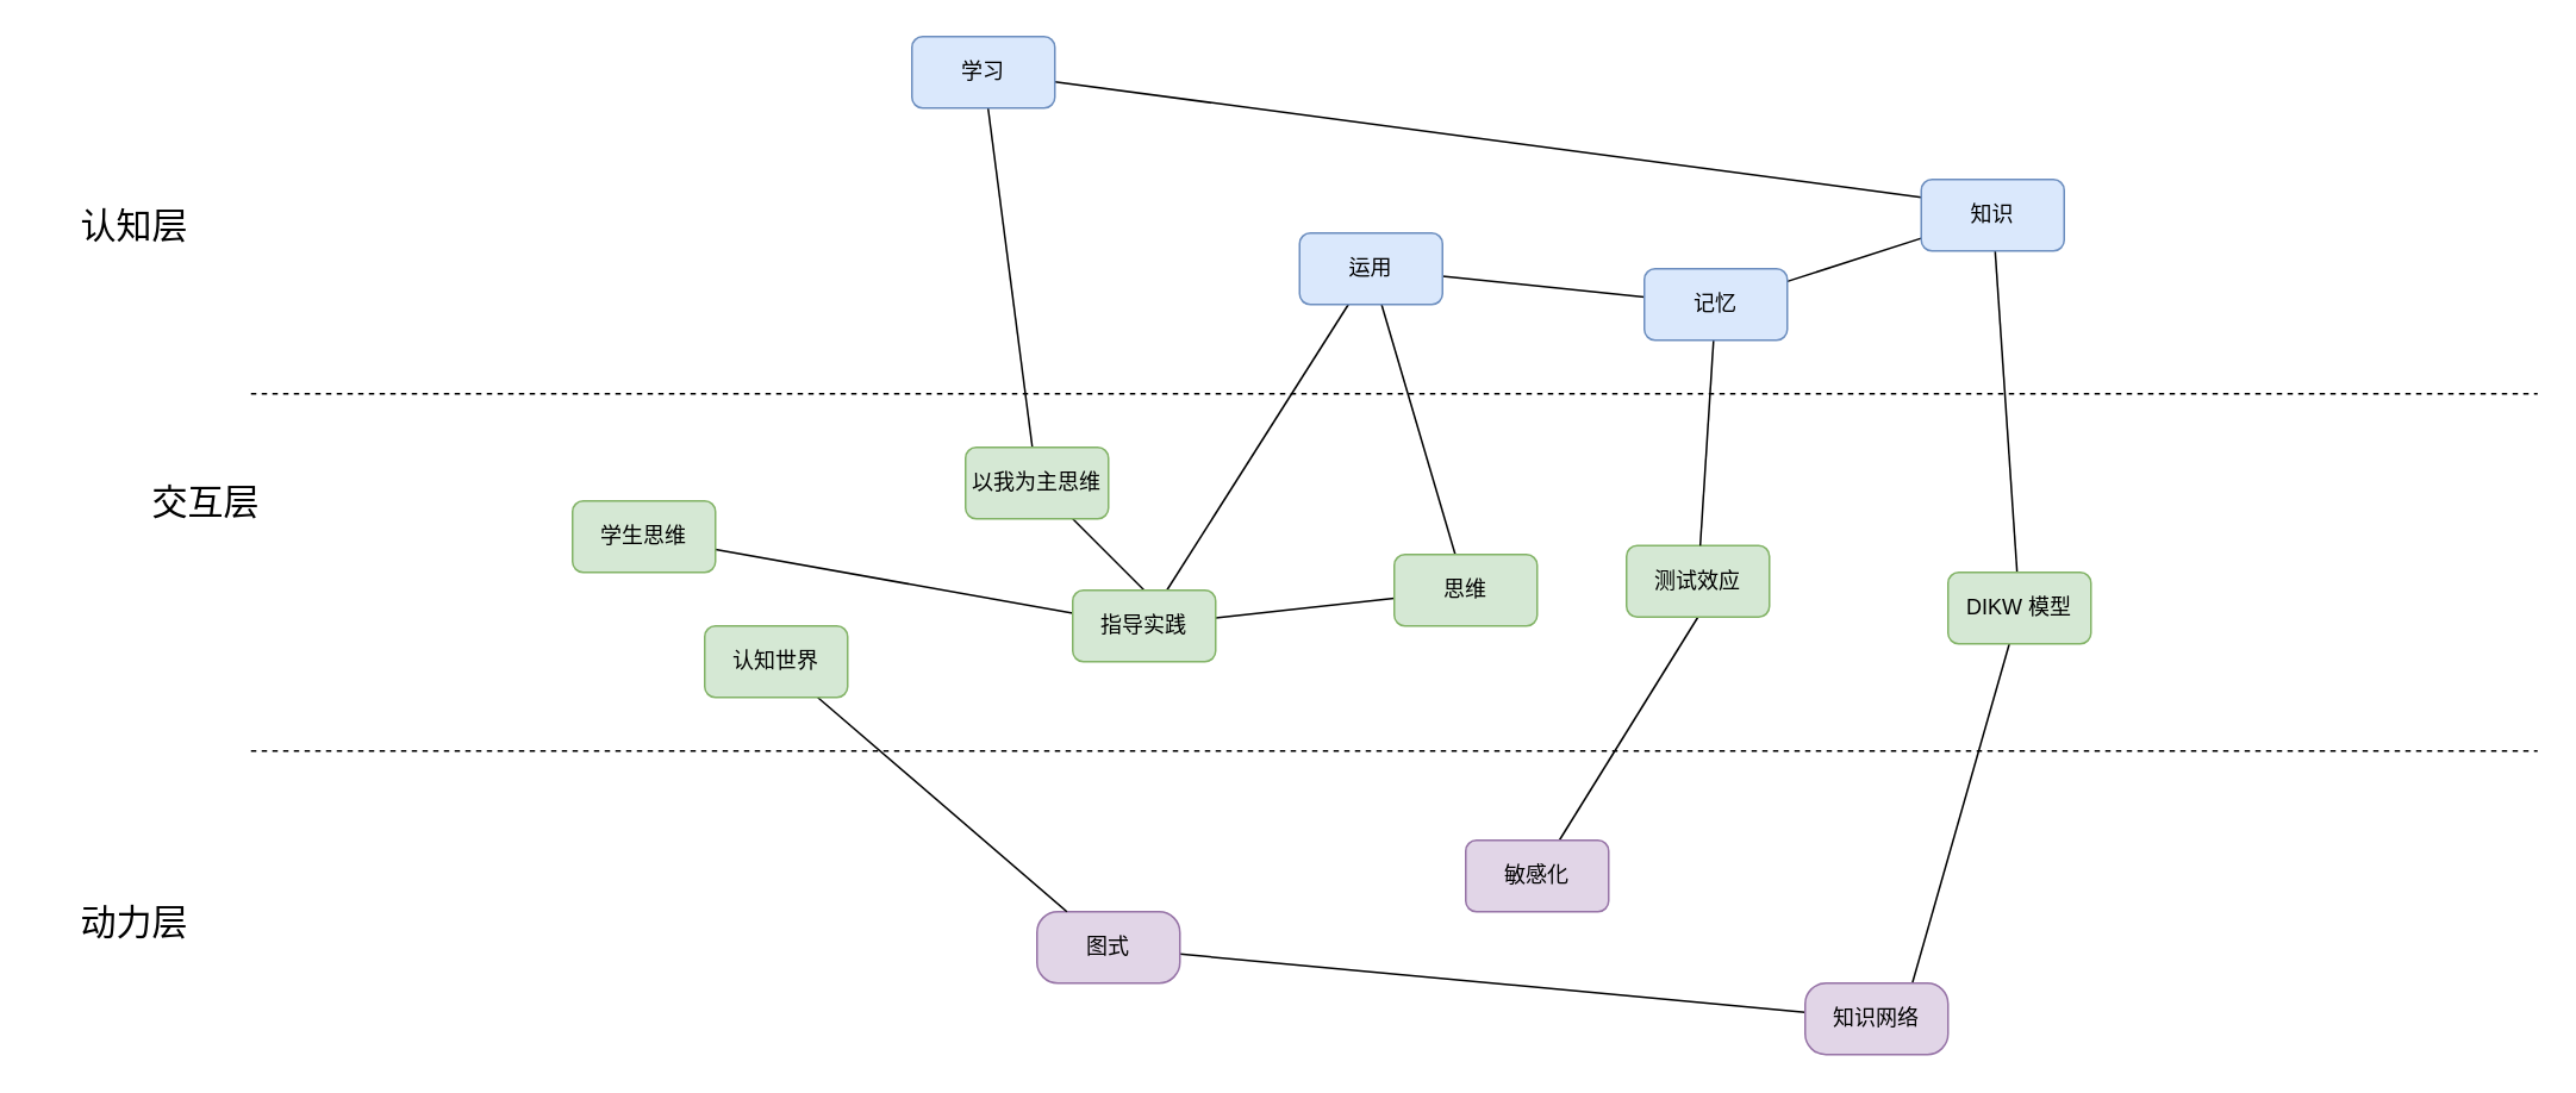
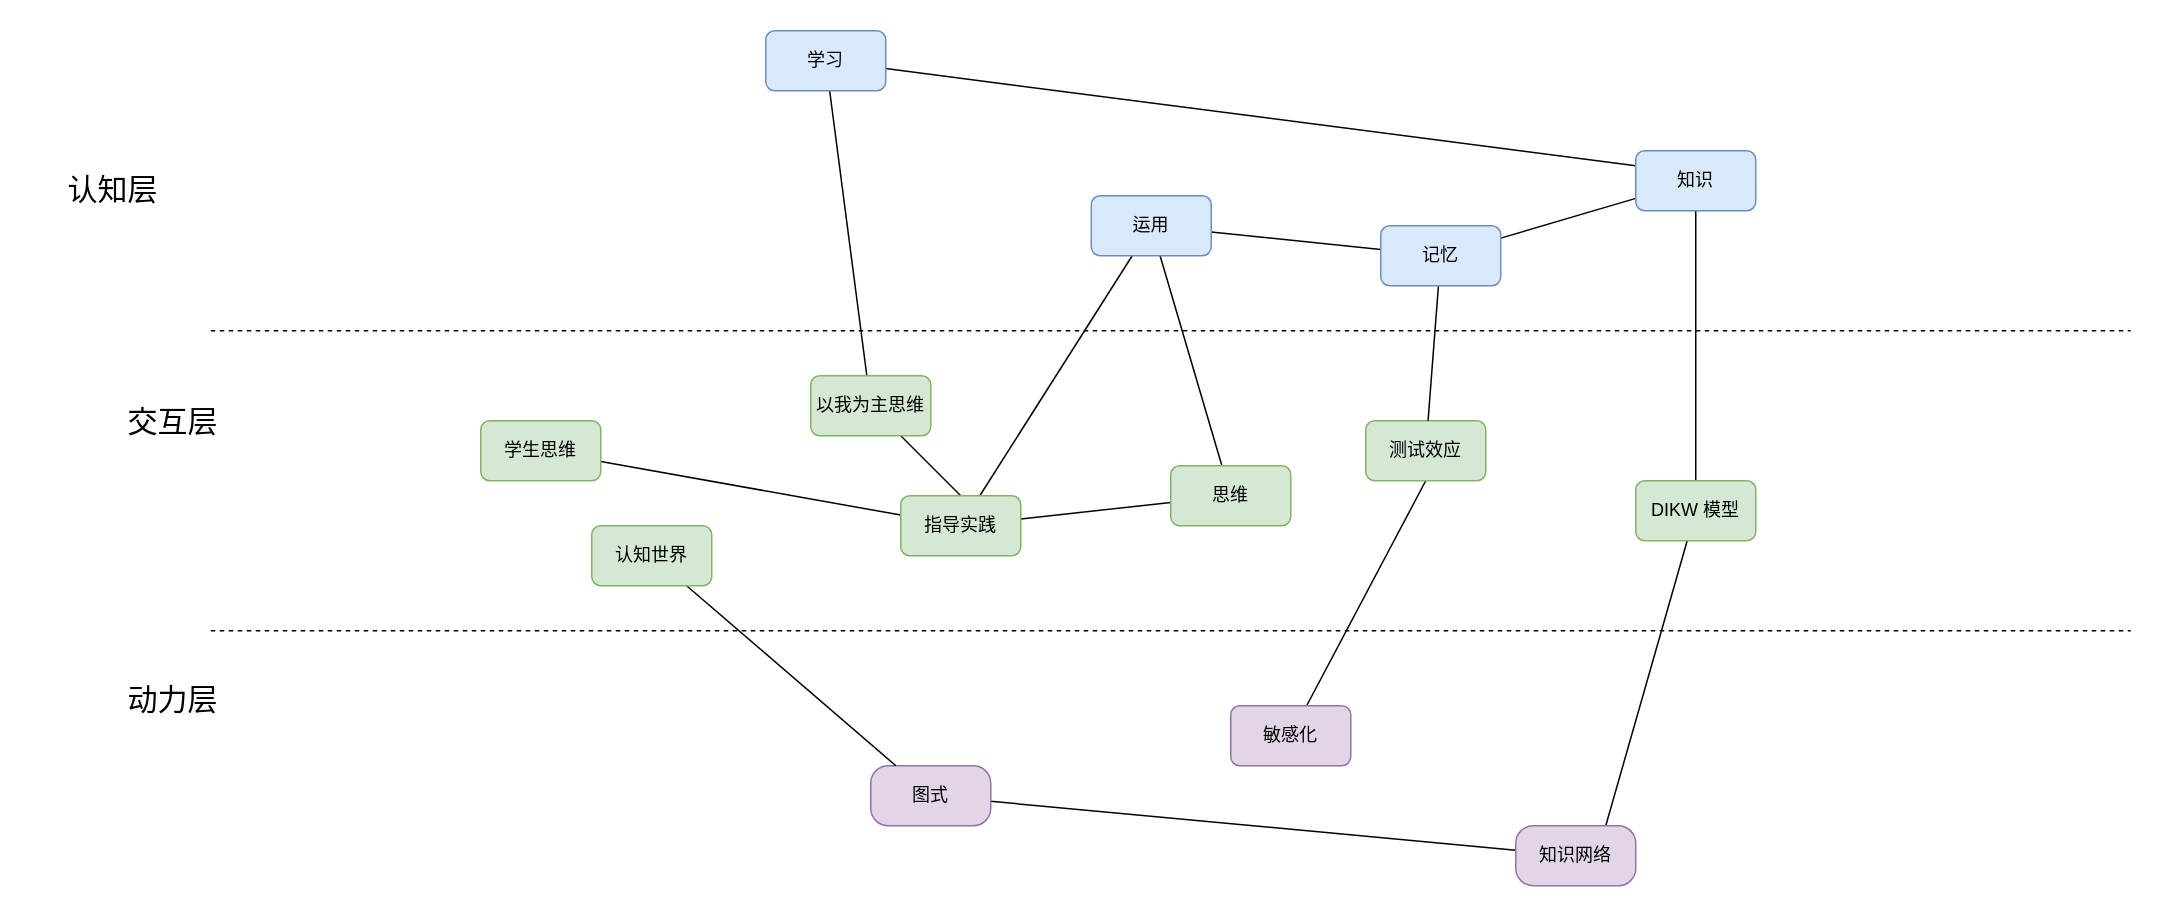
  <mxCell id="0" />
  <mxCell id="1" parent="0" />
  <mxCell id="2" value="" style="endArrow=none;dashed=1;html=1;rounded=0;" edge="1" parent="1"><mxGeometry width="50" height="50" relative="1" as="geometry"><mxPoint x="140" y="220" as="sourcePoint" /><mxPoint x="1420" y="220" as="targetPoint" /></mxGeometry></mxCell>
  <mxCell id="3" value="" style="endArrow=none;dashed=1;html=1;rounded=0;" edge="1" parent="1"><mxGeometry width="50" height="50" relative="1" as="geometry"><mxPoint x="140" y="420" as="sourcePoint" /><mxPoint x="1420" y="420" as="targetPoint" /></mxGeometry></mxCell>
  <mxCell id="4" value="认知层" style="text;html=1;strokeColor=none;fillColor=none;align=center;verticalAlign=middle;whiteSpace=wrap;rounded=0;fontSize=20;" vertex="1" parent="1"><mxGeometry x="20" y="110" width="110" height="30" as="geometry" /></mxCell>
  <mxCell id="5" value="交互层" style="text;html=1;strokeColor=none;fillColor=none;align=center;verticalAlign=middle;whiteSpace=wrap;rounded=0;fontSize=20;" vertex="1" parent="1"><mxGeometry x="60" y="265" width="110" height="30" as="geometry" /></mxCell>
- <mxCell id="6" value="动力层" style="text;html=1;strokeColor=none;fillColor=none;align=center;verticalAlign=middle;whiteSpace=wrap;rounded=0;fontSize=20;" vertex="1" parent="1"><mxGeometry x="20" y="500" width="110" height="30" as="geometry" /></mxCell>
+ <mxCell id="6" value="动力层" style="text;html=1;strokeColor=none;fillColor=none;align=center;verticalAlign=middle;whiteSpace=wrap;rounded=0;fontSize=20;" vertex="1" parent="1"><mxGeometry x="60" y="450" width="110" height="30" as="geometry" /></mxCell>
  <mxCell id="7" style="edgeStyle=none;rounded=0;orthogonalLoop=1;jettySize=auto;html=1;strokeColor=default;align=center;verticalAlign=middle;fontFamily=Helvetica;fontSize=11;fontColor=default;labelBackgroundColor=default;endArrow=none;endFill=0;" edge="1" parent="1" source="8" target="20"><mxGeometry relative="1" as="geometry" /></mxCell>
  <mxCell id="8" value="学生思维" style="rounded=1;whiteSpace=wrap;html=1;fillColor=#d5e8d4;strokeColor=#82b366;" vertex="1" parent="1"><mxGeometry x="320" y="280" width="80" height="40" as="geometry" /></mxCell>
  <mxCell id="9" style="edgeStyle=none;rounded=0;orthogonalLoop=1;jettySize=auto;html=1;entryX=0.5;entryY=1;entryDx=0;entryDy=0;strokeColor=default;align=center;verticalAlign=middle;fontFamily=Helvetica;fontSize=11;fontColor=default;labelBackgroundColor=default;endArrow=none;endFill=0;" edge="1" parent="1" source="10" target="27"><mxGeometry relative="1" as="geometry" /></mxCell>
  <mxCell id="10" value="敏感化" style="rounded=1;whiteSpace=wrap;html=1;fillColor=#e1d5e7;strokeColor=#9673a6;" vertex="1" parent="1"><mxGeometry x="820" y="470" width="80" height="40" as="geometry" /></mxCell>
  <mxCell id="11" style="edgeStyle=none;rounded=0;orthogonalLoop=1;jettySize=auto;html=1;strokeColor=default;align=center;verticalAlign=middle;fontFamily=Helvetica;fontSize=11;fontColor=default;labelBackgroundColor=default;endArrow=none;endFill=0;" edge="1" parent="1" source="13" target="15"><mxGeometry relative="1" as="geometry" /></mxCell>
  <mxCell id="12" style="edgeStyle=none;rounded=0;orthogonalLoop=1;jettySize=auto;html=1;entryX=0;entryY=0.25;entryDx=0;entryDy=0;strokeColor=default;align=center;verticalAlign=middle;fontFamily=Helvetica;fontSize=11;fontColor=default;labelBackgroundColor=default;endArrow=none;endFill=0;" edge="1" parent="1" source="13" target="32"><mxGeometry relative="1" as="geometry" /></mxCell>
  <mxCell id="13" value="学习" style="rounded=1;whiteSpace=wrap;html=1;fillColor=#dae8fc;strokeColor=#6c8ebf;" vertex="1" parent="1"><mxGeometry x="510" y="20" width="80" height="40" as="geometry" /></mxCell>
  <mxCell id="14" style="edgeStyle=none;rounded=0;orthogonalLoop=1;jettySize=auto;html=1;entryX=0.5;entryY=0;entryDx=0;entryDy=0;strokeColor=default;align=center;verticalAlign=middle;fontFamily=Helvetica;fontSize=11;fontColor=default;labelBackgroundColor=default;endArrow=none;endFill=0;" edge="1" parent="1" source="15" target="20"><mxGeometry relative="1" as="geometry" /></mxCell>
  <mxCell id="15" value="以我为主思维" style="rounded=1;whiteSpace=wrap;html=1;fillColor=#d5e8d4;strokeColor=#82b366;" vertex="1" parent="1"><mxGeometry x="540" y="250" width="80" height="40" as="geometry" /></mxCell>
  <mxCell id="16" style="edgeStyle=none;rounded=0;orthogonalLoop=1;jettySize=auto;html=1;strokeColor=default;align=center;verticalAlign=middle;fontFamily=Helvetica;fontSize=11;fontColor=default;labelBackgroundColor=default;endArrow=none;endFill=0;" edge="1" parent="1" source="17" target="35"><mxGeometry relative="1" as="geometry" /></mxCell>
  <mxCell id="17" value="图式" style="rounded=1;whiteSpace=wrap;html=1;fillColor=#e1d5e7;strokeColor=#9673a6;arcSize=29;" vertex="1" parent="1"><mxGeometry x="580" y="510" width="80" height="40" as="geometry" /></mxCell>
  <mxCell id="18" style="edgeStyle=none;rounded=0;orthogonalLoop=1;jettySize=auto;html=1;strokeColor=default;align=center;verticalAlign=middle;fontFamily=Helvetica;fontSize=11;fontColor=default;labelBackgroundColor=default;endArrow=none;endFill=0;" edge="1" parent="1" source="20" target="24"><mxGeometry relative="1" as="geometry" /></mxCell>
  <mxCell id="19" style="edgeStyle=none;rounded=0;orthogonalLoop=1;jettySize=auto;html=1;strokeColor=default;align=center;verticalAlign=middle;fontFamily=Helvetica;fontSize=11;fontColor=default;labelBackgroundColor=default;endArrow=none;endFill=0;" edge="1" parent="1" source="20" target="26"><mxGeometry relative="1" as="geometry" /></mxCell>
  <mxCell id="20" value="指导实践" style="rounded=1;whiteSpace=wrap;html=1;fillColor=#d5e8d4;strokeColor=#82b366;" vertex="1" parent="1"><mxGeometry x="600" y="330" width="80" height="40" as="geometry" /></mxCell>
  <mxCell id="21" style="edgeStyle=none;rounded=0;orthogonalLoop=1;jettySize=auto;html=1;strokeColor=default;align=center;verticalAlign=middle;fontFamily=Helvetica;fontSize=11;fontColor=default;labelBackgroundColor=default;endArrow=none;endFill=0;" edge="1" parent="1" source="22" target="17"><mxGeometry relative="1" as="geometry" /></mxCell>
  <mxCell id="22" value="认知世界" style="rounded=1;whiteSpace=wrap;html=1;fillColor=#d5e8d4;strokeColor=#82b366;" vertex="1" parent="1"><mxGeometry x="394" y="350" width="80" height="40" as="geometry" /></mxCell>
  <mxCell id="23" style="edgeStyle=none;rounded=0;orthogonalLoop=1;jettySize=auto;html=1;strokeColor=default;align=center;verticalAlign=middle;fontFamily=Helvetica;fontSize=11;fontColor=default;labelBackgroundColor=default;endArrow=none;endFill=0;" edge="1" parent="1" source="24" target="26"><mxGeometry relative="1" as="geometry" /></mxCell>
  <mxCell id="24" value="思维" style="rounded=1;whiteSpace=wrap;html=1;fillColor=#d5e8d4;strokeColor=#82b366;" vertex="1" parent="1"><mxGeometry x="780" y="310" width="80" height="40" as="geometry" /></mxCell>
  <mxCell id="25" style="edgeStyle=none;rounded=0;orthogonalLoop=1;jettySize=auto;html=1;strokeColor=default;align=center;verticalAlign=middle;fontFamily=Helvetica;fontSize=11;fontColor=default;labelBackgroundColor=default;endArrow=none;endFill=0;" edge="1" parent="1" source="26" target="30"><mxGeometry relative="1" as="geometry" /></mxCell>
  <mxCell id="26" value="运用" style="rounded=1;whiteSpace=wrap;html=1;fillColor=#dae8fc;strokeColor=#6c8ebf;" vertex="1" parent="1"><mxGeometry x="727" y="130" width="80" height="40" as="geometry" /></mxCell>
- <mxCell id="27" value="测试效应" style="rounded=1;whiteSpace=wrap;html=1;fillColor=#d5e8d4;strokeColor=#82b366;" vertex="1" parent="1"><mxGeometry x="910" y="305" width="80" height="40" as="geometry" /></mxCell>
+ <mxCell id="27" value="测试效应" style="rounded=1;whiteSpace=wrap;html=1;fillColor=#d5e8d4;strokeColor=#82b366;" vertex="1" parent="1"><mxGeometry x="910" y="280" width="80" height="40" as="geometry" /></mxCell>
  <mxCell id="28" style="edgeStyle=none;rounded=0;orthogonalLoop=1;jettySize=auto;html=1;strokeColor=default;align=center;verticalAlign=middle;fontFamily=Helvetica;fontSize=11;fontColor=default;labelBackgroundColor=default;endArrow=none;endFill=0;" edge="1" parent="1" source="30" target="27"><mxGeometry relative="1" as="geometry" /></mxCell>
  <mxCell id="29" value="" style="edgeStyle=none;rounded=0;orthogonalLoop=1;jettySize=auto;html=1;strokeColor=default;align=center;verticalAlign=middle;fontFamily=Helvetica;fontSize=11;fontColor=default;labelBackgroundColor=default;endArrow=none;endFill=0;" edge="1" parent="1" source="30" target="32"><mxGeometry relative="1" as="geometry" /></mxCell>
  <mxCell id="30" value="记忆" style="rounded=1;whiteSpace=wrap;html=1;fillColor=#dae8fc;strokeColor=#6c8ebf;" vertex="1" parent="1"><mxGeometry x="920" y="150" width="80" height="40" as="geometry" /></mxCell>
  <mxCell id="31" style="edgeStyle=none;rounded=0;orthogonalLoop=1;jettySize=auto;html=1;strokeColor=default;align=center;verticalAlign=middle;fontFamily=Helvetica;fontSize=11;fontColor=default;labelBackgroundColor=default;endArrow=none;endFill=0;" edge="1" parent="1" source="32" target="34"><mxGeometry relative="1" as="geometry" /></mxCell>
- <mxCell id="32" value="知识" style="rounded=1;whiteSpace=wrap;html=1;fillColor=#dae8fc;strokeColor=#6c8ebf;" vertex="1" parent="1"><mxGeometry x="1075" y="100" width="80" height="40" as="geometry" /></mxCell>
+ <mxCell id="32" value="知识" style="rounded=1;whiteSpace=wrap;html=1;fillColor=#dae8fc;strokeColor=#6c8ebf;" vertex="1" parent="1"><mxGeometry x="1090" y="100" width="80" height="40" as="geometry" /></mxCell>
  <mxCell id="33" style="edgeStyle=none;rounded=0;orthogonalLoop=1;jettySize=auto;html=1;entryX=0.75;entryY=0;entryDx=0;entryDy=0;strokeColor=default;align=center;verticalAlign=middle;fontFamily=Helvetica;fontSize=11;fontColor=default;labelBackgroundColor=default;endArrow=none;endFill=0;" edge="1" parent="1" source="34" target="35"><mxGeometry relative="1" as="geometry" /></mxCell>
  <mxCell id="34" value="DIKW 模型" style="rounded=1;whiteSpace=wrap;html=1;fillColor=#d5e8d4;strokeColor=#82b366;" vertex="1" parent="1"><mxGeometry x="1090" y="320" width="80" height="40" as="geometry" /></mxCell>
  <mxCell id="35" value="知识网络" style="rounded=1;whiteSpace=wrap;html=1;fillColor=#e1d5e7;strokeColor=#9673a6;arcSize=29;" vertex="1" parent="1"><mxGeometry x="1010" y="550" width="80" height="40" as="geometry" /></mxCell>
